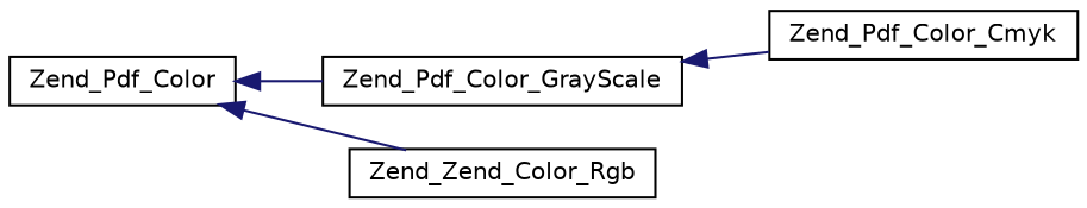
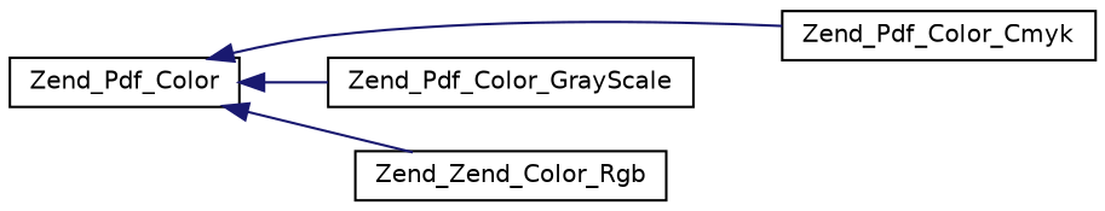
  digraph {
    rankdir=LR
    node [color=black fillcolor=white fontname=Helvetica fontsize=10 shape=record style=filled]
    edge [color=midnightblue dir=back fontname=Helvetica fontsize=10 labelfontname=Helvetica labelfontsize=10 style=solid]
    n1 [height=0.2 label=Zend_Pdf_Color width=0.4]
    n2 [height=0.2 label=Zend_Pdf_Color_Cmyk width=0.4]
    n3 [height=0.2 label=Zend_Pdf_Color_GrayScale width=0.4]
    n4 [height=0.2 label=Zend_Zend_Color_Rgb width=0.4]
-   n3 -> n2
+   n1 -> n2
    n1 -> n3
    n1 -> n4
  }
